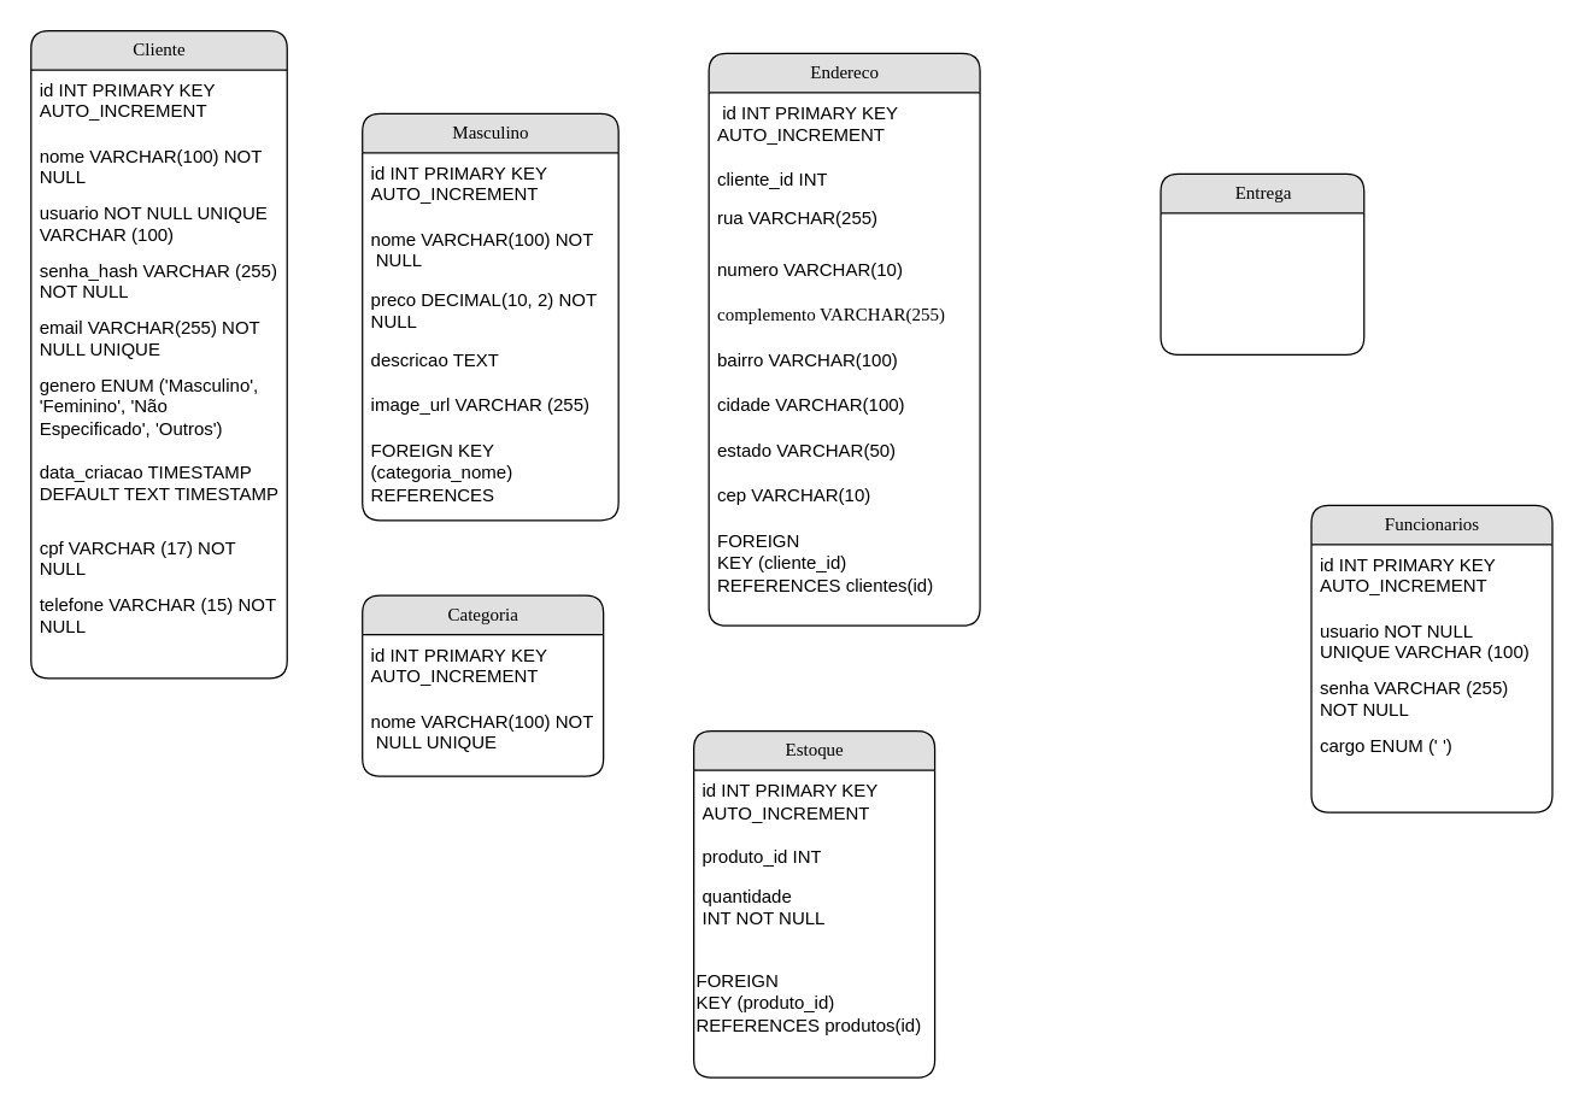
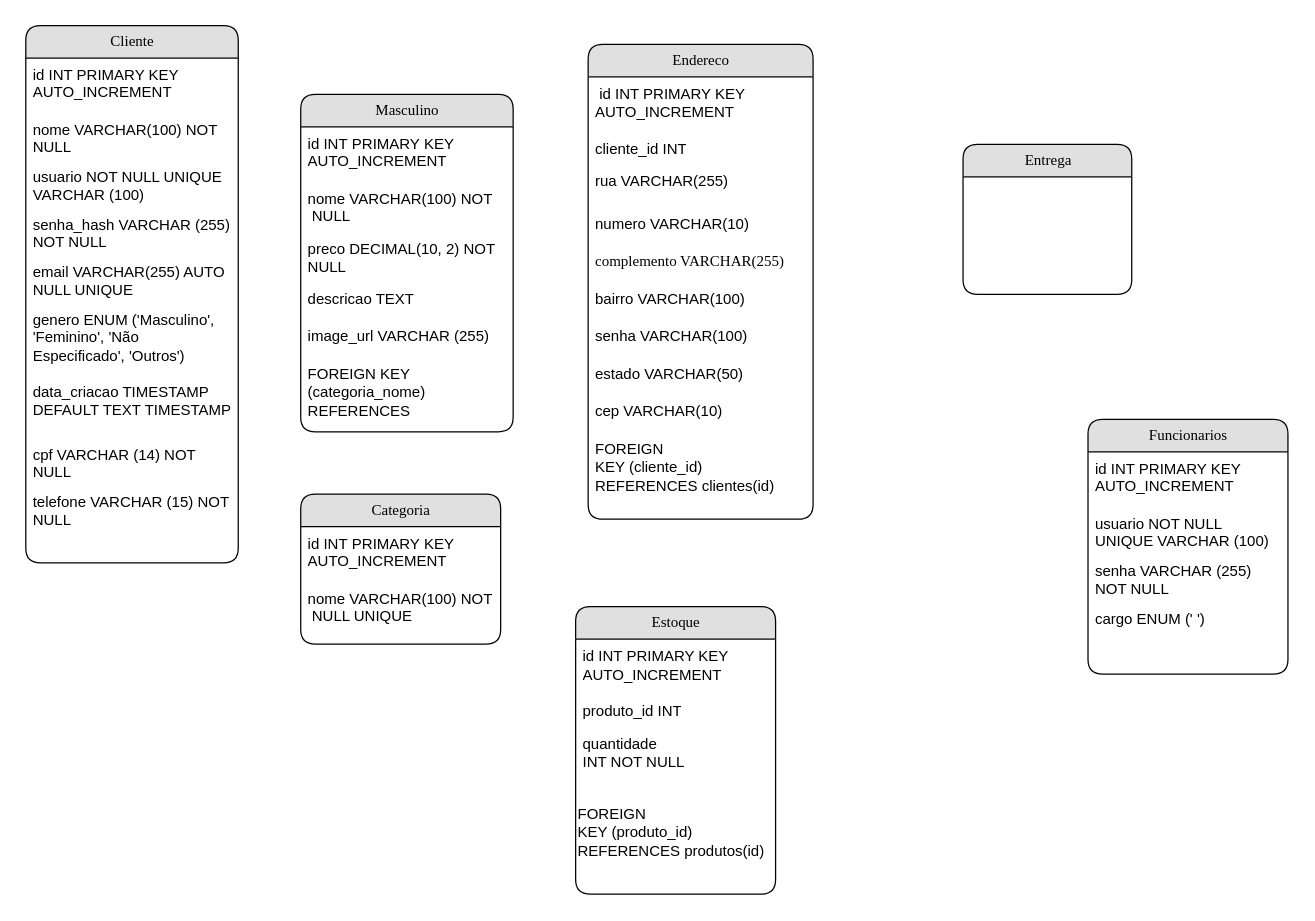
  <mxCell id="0" />
  <mxCell id="1" parent="0" />
  <mxCell id="2" value="Cliente" style="swimlane;html=1;fontStyle=0;childLayout=stackLayout;horizontal=1;startSize=26;fillColor=#e0e0e0;horizontalStack=0;resizeParent=1;resizeLast=0;collapsible=1;marginBottom=0;swimlaneFillColor=#ffffff;align=center;rounded=1;shadow=0;comic=0;labelBackgroundColor=none;strokeWidth=1;fontFamily=Verdana;fontSize=12" parent="1" vertex="1"><mxGeometry x="20" y="20" width="170" height="430" as="geometry" /></mxCell>
  <mxCell id="3" value="id &lt;span class=&quot;hljs-type&quot;&gt;INT&lt;/span&gt; &lt;span class=&quot;hljs-keyword&quot;&gt;PRIMARY&lt;/span&gt; KEY AUTO_INCREMENT" style="text;html=1;strokeColor=none;fillColor=none;spacingLeft=4;spacingRight=4;whiteSpace=wrap;overflow=hidden;rotatable=0;points=[[0,0.5],[1,0.5]];portConstraint=eastwest;" parent="2" vertex="1"><mxGeometry y="26" width="170" height="44" as="geometry" /></mxCell>
  <mxCell id="4" value="nome &lt;span class=&quot;hljs-type&quot;&gt;VARCHAR&lt;/span&gt;(&lt;span class=&quot;hljs-number&quot;&gt;100&lt;/span&gt;) &lt;span class=&quot;hljs-keyword&quot;&gt;NOT&lt;/span&gt; &lt;span class=&quot;hljs-keyword&quot;&gt;NULL&lt;/span&gt;" style="text;html=1;strokeColor=none;fillColor=none;spacingLeft=4;spacingRight=4;whiteSpace=wrap;overflow=hidden;rotatable=0;points=[[0,0.5],[1,0.5]];portConstraint=eastwest;" parent="2" vertex="1"><mxGeometry y="70" width="170" height="38" as="geometry" /></mxCell>
  <mxCell id="5" value="usuario NOT NULL UNIQUE VARCHAR (100)" style="text;html=1;strokeColor=none;fillColor=none;spacingLeft=4;spacingRight=4;whiteSpace=wrap;overflow=hidden;rotatable=0;points=[[0,0.5],[1,0.5]];portConstraint=eastwest;" vertex="1" parent="2"><mxGeometry y="108" width="170" height="38" as="geometry" /></mxCell>
  <mxCell id="6" value="senha_hash VARCHAR (255) NOT NULL" style="text;html=1;strokeColor=none;fillColor=none;spacingLeft=4;spacingRight=4;whiteSpace=wrap;overflow=hidden;rotatable=0;points=[[0,0.5],[1,0.5]];portConstraint=eastwest;" vertex="1" parent="2"><mxGeometry y="146" width="170" height="38" as="geometry" /></mxCell>
- <mxCell id="7" value="email VARCHAR(255) NOT NULL UNIQUE" style="text;html=1;strokeColor=none;fillColor=none;spacingLeft=4;spacingRight=4;whiteSpace=wrap;overflow=hidden;rotatable=0;points=[[0,0.5],[1,0.5]];portConstraint=eastwest;" vertex="1" parent="2"><mxGeometry y="184" width="170" height="38" as="geometry" /></mxCell>
+ <mxCell id="7" value="email VARCHAR(255) AUTO NULL UNIQUE" style="text;html=1;strokeColor=none;fillColor=none;spacingLeft=4;spacingRight=4;whiteSpace=wrap;overflow=hidden;rotatable=0;points=[[0,0.5],[1,0.5]];portConstraint=eastwest;" vertex="1" parent="2"><mxGeometry y="184" width="170" height="38" as="geometry" /></mxCell>
  <mxCell id="8" value="genero ENUM ('Masculino', 'Feminino', 'Não Especificado', 'Outros')" style="text;html=1;strokeColor=none;fillColor=none;spacingLeft=4;spacingRight=4;whiteSpace=wrap;overflow=hidden;rotatable=0;points=[[0,0.5],[1,0.5]];portConstraint=eastwest;" vertex="1" parent="2"><mxGeometry y="222" width="170" height="58" as="geometry" /></mxCell>
  <mxCell id="9" value="data_criacao TIMESTAMP DEFAULT TEXT TIMESTAMP" style="text;html=1;strokeColor=none;fillColor=none;spacingLeft=4;spacingRight=4;whiteSpace=wrap;overflow=hidden;rotatable=0;points=[[0,0.5],[1,0.5]];portConstraint=eastwest;" vertex="1" parent="2"><mxGeometry y="280" width="170" height="50" as="geometry" /></mxCell>
- <mxCell id="10" value="cpf VARCHAR (17) NOT NULL" style="text;html=1;strokeColor=none;fillColor=none;spacingLeft=4;spacingRight=4;whiteSpace=wrap;overflow=hidden;rotatable=0;points=[[0,0.5],[1,0.5]];portConstraint=eastwest;" vertex="1" parent="2"><mxGeometry y="330" width="170" height="38" as="geometry" /></mxCell>
+ <mxCell id="10" value="cpf VARCHAR (14) NOT NULL" style="text;html=1;strokeColor=none;fillColor=none;spacingLeft=4;spacingRight=4;whiteSpace=wrap;overflow=hidden;rotatable=0;points=[[0,0.5],[1,0.5]];portConstraint=eastwest;" vertex="1" parent="2"><mxGeometry y="330" width="170" height="38" as="geometry" /></mxCell>
  <mxCell id="11" value="telefone VARCHAR (15) NOT NULL" style="text;html=1;strokeColor=none;fillColor=none;spacingLeft=4;spacingRight=4;whiteSpace=wrap;overflow=hidden;rotatable=0;points=[[0,0.5],[1,0.5]];portConstraint=eastwest;" vertex="1" parent="2"><mxGeometry y="368" width="170" height="38" as="geometry" /></mxCell>
  <mxCell id="12" value="Endereco" style="swimlane;html=1;fontStyle=0;childLayout=stackLayout;horizontal=1;startSize=26;fillColor=#e0e0e0;horizontalStack=0;resizeParent=1;resizeLast=0;collapsible=1;marginBottom=0;swimlaneFillColor=#ffffff;align=center;rounded=1;shadow=0;comic=0;labelBackgroundColor=none;strokeWidth=1;fontFamily=Verdana;fontSize=12" parent="1" vertex="1"><mxGeometry x="470" y="35" width="180" height="380" as="geometry" /></mxCell>
  <mxCell id="13" value="&lt;span style=&quot;line-height: 115%;&quot;&gt;&lt;font&gt;&amp;nbsp;id INT PRIMARY KEY AUTO_INCREMENT&lt;/font&gt;&lt;/span&gt;" style="text;html=1;strokeColor=none;fillColor=none;spacingLeft=4;spacingRight=4;whiteSpace=wrap;overflow=hidden;rotatable=0;points=[[0,0.5],[1,0.5]];portConstraint=eastwest;" parent="12" vertex="1"><mxGeometry y="26" width="180" height="44" as="geometry" /></mxCell>
  <mxCell id="14" value="&lt;span style=&quot;line-height: 115%;&quot;&gt;&lt;font style=&quot;&quot;&gt;cliente_id INT&lt;/font&gt;&lt;/span&gt;" style="text;html=1;strokeColor=none;fillColor=none;spacingLeft=4;spacingRight=4;whiteSpace=wrap;overflow=hidden;rotatable=0;points=[[0,0.5],[1,0.5]];portConstraint=eastwest;" parent="12" vertex="1"><mxGeometry y="70" width="180" height="26" as="geometry" /></mxCell>
  <mxCell id="15" value="&lt;span style=&quot;line-height: 115%;&quot;&gt;&lt;font face=&quot;Helvetica&quot; style=&quot;&quot;&gt;rua VARCHAR(255)&lt;/font&gt;&lt;/span&gt;" style="text;html=1;strokeColor=none;fillColor=none;spacingLeft=4;spacingRight=4;whiteSpace=wrap;overflow=hidden;rotatable=0;points=[[0,0.5],[1,0.5]];portConstraint=eastwest;" parent="12" vertex="1"><mxGeometry y="96" width="180" height="34" as="geometry" /></mxCell>
  <mxCell id="16" value="&lt;span style=&quot;line-height: 115%;&quot;&gt;&lt;font face=&quot;Helvetica&quot;&gt;numero VARCHAR(10)&lt;/font&gt;&lt;/span&gt;" style="text;html=1;strokeColor=none;fillColor=none;spacingLeft=4;spacingRight=4;whiteSpace=wrap;overflow=hidden;rotatable=0;points=[[0,0.5],[1,0.5]];portConstraint=eastwest;" parent="12" vertex="1"><mxGeometry y="130" width="180" height="30" as="geometry" /></mxCell>
  <mxCell id="17" value="&lt;span style=&quot;line-height: 115%;&quot;&gt;&lt;span style=&quot;line-height: 115%; font-family: Aptos, serif;&quot;&gt;&lt;font&gt;complemento VARCHAR(255)&lt;/font&gt;&lt;/span&gt;&lt;font face=&quot;Helvetica&quot;&gt;&lt;/font&gt;&lt;/span&gt;" style="text;html=1;strokeColor=none;fillColor=none;spacingLeft=4;spacingRight=4;whiteSpace=wrap;overflow=hidden;rotatable=0;points=[[0,0.5],[1,0.5]];portConstraint=eastwest;" vertex="1" parent="12"><mxGeometry y="160" width="180" height="30" as="geometry" /></mxCell>
  <mxCell id="18" value="&lt;span style=&quot;line-height: 115%;&quot;&gt;&lt;font&gt;bairro VARCHAR(100)&lt;/font&gt;&lt;/span&gt;" style="text;html=1;strokeColor=none;fillColor=none;spacingLeft=4;spacingRight=4;whiteSpace=wrap;overflow=hidden;rotatable=0;points=[[0,0.5],[1,0.5]];portConstraint=eastwest;" vertex="1" parent="12"><mxGeometry y="190" width="180" height="30" as="geometry" /></mxCell>
- <mxCell id="19" value="&lt;span style=&quot;font-size:9.0pt;line-height:115%;&lt;br/&gt;font-family:&amp;quot;Aptos&amp;quot;,serif;mso-ascii-theme-font:minor-latin;mso-fareast-font-family:&lt;br/&gt;Aptos;mso-fareast-theme-font:minor-latin;mso-hansi-theme-font:minor-latin;&lt;br/&gt;mso-bidi-font-family:&amp;quot;Times New Roman&amp;quot;;mso-bidi-theme-font:minor-bidi;&lt;br/&gt;mso-ansi-language:PT-BR;mso-fareast-language:EN-US;mso-bidi-language:AR-SA&quot;&gt;cidade VARCHAR(100)&lt;/span&gt;" style="text;html=1;strokeColor=none;fillColor=none;spacingLeft=4;spacingRight=4;whiteSpace=wrap;overflow=hidden;rotatable=0;points=[[0,0.5],[1,0.5]];portConstraint=eastwest;" vertex="1" parent="12"><mxGeometry y="220" width="180" height="30" as="geometry" /></mxCell>
+ <mxCell id="19" value="&lt;span style=&quot;font-size:9.0pt;line-height:115%;&lt;br/&gt;font-family:&amp;quot;Aptos&amp;quot;,serif;mso-ascii-theme-font:minor-latin;mso-fareast-font-family:&lt;br/&gt;Aptos;mso-fareast-theme-font:minor-latin;mso-hansi-theme-font:minor-latin;&lt;br/&gt;mso-bidi-font-family:&amp;quot;Times New Roman&amp;quot;;mso-bidi-theme-font:minor-bidi;&lt;br/&gt;mso-ansi-language:PT-BR;mso-fareast-language:EN-US;mso-bidi-language:AR-SA&quot;&gt;senha VARCHAR(100)&lt;/span&gt;" style="text;html=1;strokeColor=none;fillColor=none;spacingLeft=4;spacingRight=4;whiteSpace=wrap;overflow=hidden;rotatable=0;points=[[0,0.5],[1,0.5]];portConstraint=eastwest;" vertex="1" parent="12"><mxGeometry y="220" width="180" height="30" as="geometry" /></mxCell>
  <mxCell id="20" value="&lt;span style=&quot;line-height: 115%;&quot;&gt;&lt;font face=&quot;Helvetica&quot; style=&quot;&quot;&gt;estado VARCHAR(50)&lt;/font&gt;&lt;/span&gt;" style="text;html=1;strokeColor=none;fillColor=none;spacingLeft=4;spacingRight=4;whiteSpace=wrap;overflow=hidden;rotatable=0;points=[[0,0.5],[1,0.5]];portConstraint=eastwest;" vertex="1" parent="12"><mxGeometry y="250" width="180" height="30" as="geometry" /></mxCell>
  <mxCell id="21" value="&lt;span style=&quot;font-size: 9pt; line-height: 115%;&quot;&gt;&lt;font face=&quot;Helvetica&quot;&gt;cep VARCHAR(10)&lt;/font&gt;&lt;/span&gt;" style="text;html=1;strokeColor=none;fillColor=none;spacingLeft=4;spacingRight=4;whiteSpace=wrap;overflow=hidden;rotatable=0;points=[[0,0.5],[1,0.5]];portConstraint=eastwest;" vertex="1" parent="12"><mxGeometry y="280" width="180" height="30" as="geometry" /></mxCell>
  <mxCell id="22" value="&lt;span style=&quot;font-size:9.0pt;line-height:115%;&lt;br/&gt;font-family:&amp;quot;Aptos&amp;quot;,serif;mso-ascii-theme-font:minor-latin;mso-fareast-font-family:&lt;br/&gt;Aptos;mso-fareast-theme-font:minor-latin;mso-hansi-theme-font:minor-latin;&lt;br/&gt;mso-bidi-font-family:&amp;quot;Times New Roman&amp;quot;;mso-bidi-theme-font:minor-bidi;&lt;br/&gt;mso-ansi-language:PT-BR;mso-fareast-language:EN-US;mso-bidi-language:AR-SA&quot;&gt;FOREIGN&lt;br/&gt;KEY (cliente_id) REFERENCES clientes(id)&lt;/span&gt;" style="text;html=1;strokeColor=none;fillColor=none;spacingLeft=4;spacingRight=4;whiteSpace=wrap;overflow=hidden;rotatable=0;points=[[0,0.5],[1,0.5]];portConstraint=eastwest;" vertex="1" parent="12"><mxGeometry y="310" width="180" height="50" as="geometry" /></mxCell>
  <mxCell id="23" value="Funcionarios" style="swimlane;html=1;fontStyle=0;childLayout=stackLayout;horizontal=1;startSize=26;fillColor=#e0e0e0;horizontalStack=0;resizeParent=1;resizeLast=0;collapsible=1;marginBottom=0;swimlaneFillColor=#ffffff;align=center;rounded=1;shadow=0;comic=0;labelBackgroundColor=none;strokeWidth=1;fontFamily=Verdana;fontSize=12" parent="1" vertex="1"><mxGeometry x="870" y="335" width="160" height="204" as="geometry" /></mxCell>
  <mxCell id="24" value="id &lt;span class=&quot;hljs-type&quot;&gt;INT&lt;/span&gt; &lt;span class=&quot;hljs-keyword&quot;&gt;PRIMARY&lt;/span&gt; KEY AUTO_INCREMENT" style="text;html=1;strokeColor=none;fillColor=none;spacingLeft=4;spacingRight=4;whiteSpace=wrap;overflow=hidden;rotatable=0;points=[[0,0.5],[1,0.5]];portConstraint=eastwest;" vertex="1" parent="23"><mxGeometry y="26" width="160" height="44" as="geometry" /></mxCell>
  <mxCell id="25" value="usuario NOT NULL UNIQUE VARCHAR (100)" style="text;html=1;strokeColor=none;fillColor=none;spacingLeft=4;spacingRight=4;whiteSpace=wrap;overflow=hidden;rotatable=0;points=[[0,0.5],[1,0.5]];portConstraint=eastwest;" vertex="1" parent="23"><mxGeometry y="70" width="160" height="38" as="geometry" /></mxCell>
  <mxCell id="26" value="senha VARCHAR (255) NOT NULL" style="text;html=1;strokeColor=none;fillColor=none;spacingLeft=4;spacingRight=4;whiteSpace=wrap;overflow=hidden;rotatable=0;points=[[0,0.5],[1,0.5]];portConstraint=eastwest;" vertex="1" parent="23"><mxGeometry y="108" width="160" height="38" as="geometry" /></mxCell>
  <mxCell id="27" value="cargo ENUM (' ')" style="text;html=1;strokeColor=none;fillColor=none;spacingLeft=4;spacingRight=4;whiteSpace=wrap;overflow=hidden;rotatable=0;points=[[0,0.5],[1,0.5]];portConstraint=eastwest;" vertex="1" parent="23"><mxGeometry y="146" width="160" height="58" as="geometry" /></mxCell>
  <mxCell id="28" value="Categoria" style="swimlane;html=1;fontStyle=0;childLayout=stackLayout;horizontal=1;startSize=26;fillColor=#e0e0e0;horizontalStack=0;resizeParent=1;resizeLast=0;collapsible=1;marginBottom=0;swimlaneFillColor=#ffffff;align=center;rounded=1;shadow=0;comic=0;labelBackgroundColor=none;strokeWidth=1;fontFamily=Verdana;fontSize=12" parent="1" vertex="1"><mxGeometry x="240" y="395" width="160" height="120" as="geometry" /></mxCell>
  <mxCell id="29" value="id&amp;nbsp;&lt;span class=&quot;hljs-type&quot;&gt;INT&lt;/span&gt;&amp;nbsp;&lt;span class=&quot;hljs-keyword&quot;&gt;PRIMARY&lt;/span&gt;&amp;nbsp;KEY AUTO_INCREMENT" style="text;html=1;strokeColor=none;fillColor=none;spacingLeft=4;spacingRight=4;whiteSpace=wrap;overflow=hidden;rotatable=0;points=[[0,0.5],[1,0.5]];portConstraint=eastwest;" vertex="1" parent="28"><mxGeometry y="26" width="160" height="44" as="geometry" /></mxCell>
  <mxCell id="30" value="nome&amp;nbsp;&lt;span class=&quot;hljs-type&quot;&gt;VARCHAR&lt;/span&gt;(&lt;span class=&quot;hljs-number&quot;&gt;100&lt;/span&gt;)&amp;nbsp;&lt;span class=&quot;hljs-keyword&quot;&gt;NOT&lt;/span&gt;&lt;div&gt;&amp;nbsp;&lt;span class=&quot;hljs-keyword&quot;&gt;NULL UNIQUE&lt;/span&gt;&lt;/div&gt;" style="text;html=1;strokeColor=none;fillColor=none;spacingLeft=4;spacingRight=4;whiteSpace=wrap;overflow=hidden;rotatable=0;points=[[0,0.5],[1,0.5]];portConstraint=eastwest;" vertex="1" parent="28"><mxGeometry y="70" width="160" height="40" as="geometry" /></mxCell>
  <mxCell id="31" value="Masculino" style="swimlane;html=1;fontStyle=0;childLayout=stackLayout;horizontal=1;startSize=26;fillColor=#e0e0e0;horizontalStack=0;resizeParent=1;resizeLast=0;collapsible=1;marginBottom=0;swimlaneFillColor=#ffffff;align=center;rounded=1;shadow=0;comic=0;labelBackgroundColor=none;strokeWidth=1;fontFamily=Verdana;fontSize=12" parent="1" vertex="1"><mxGeometry x="240" y="75" width="170" height="270" as="geometry" /></mxCell>
  <mxCell id="32" value="id&amp;nbsp;&lt;span class=&quot;hljs-type&quot;&gt;INT&lt;/span&gt;&amp;nbsp;&lt;span class=&quot;hljs-keyword&quot;&gt;PRIMARY&lt;/span&gt;&amp;nbsp;KEY AUTO_INCREMENT" style="text;html=1;strokeColor=none;fillColor=none;spacingLeft=4;spacingRight=4;whiteSpace=wrap;overflow=hidden;rotatable=0;points=[[0,0.5],[1,0.5]];portConstraint=eastwest;" parent="31" vertex="1"><mxGeometry y="26" width="170" height="44" as="geometry" /></mxCell>
  <mxCell id="33" value="nome&amp;nbsp;&lt;span class=&quot;hljs-type&quot;&gt;VARCHAR&lt;/span&gt;(&lt;span class=&quot;hljs-number&quot;&gt;100&lt;/span&gt;)&amp;nbsp;&lt;span class=&quot;hljs-keyword&quot;&gt;NOT&lt;/span&gt;&lt;div&gt;&amp;nbsp;&lt;span class=&quot;hljs-keyword&quot;&gt;NULL&lt;/span&gt;&lt;/div&gt;" style="text;html=1;strokeColor=none;fillColor=none;spacingLeft=4;spacingRight=4;whiteSpace=wrap;overflow=hidden;rotatable=0;points=[[0,0.5],[1,0.5]];portConstraint=eastwest;" parent="31" vertex="1"><mxGeometry y="70" width="170" height="40" as="geometry" /></mxCell>
  <mxCell id="34" value="&lt;span style=&quot;font-size:9.0pt;line-height:115%;&lt;br/&gt;font-family:&amp;quot;Aptos&amp;quot;,serif;mso-ascii-theme-font:minor-latin;mso-fareast-font-family:&lt;br/&gt;Aptos;mso-fareast-theme-font:minor-latin;mso-hansi-theme-font:minor-latin;&lt;br/&gt;mso-bidi-font-family:&amp;quot;Times New Roman&amp;quot;;mso-bidi-theme-font:minor-bidi;&lt;br/&gt;mso-ansi-language:PT-BR;mso-fareast-language:EN-US;mso-bidi-language:AR-SA&quot;&gt;preco DECIMAL(10, 2) NOT NULL&lt;/span&gt;" style="text;html=1;strokeColor=none;fillColor=none;spacingLeft=4;spacingRight=4;whiteSpace=wrap;overflow=hidden;rotatable=0;points=[[0,0.5],[1,0.5]];portConstraint=eastwest;" vertex="1" parent="31"><mxGeometry y="110" width="170" height="40" as="geometry" /></mxCell>
  <mxCell id="35" value="&lt;span style=&quot;font-size: 9pt; line-height: 115%;&quot;&gt;&lt;font face=&quot;Helvetica&quot;&gt;descricao TEXT&lt;/font&gt;&lt;/span&gt;" style="text;html=1;strokeColor=none;fillColor=none;spacingLeft=4;spacingRight=4;whiteSpace=wrap;overflow=hidden;rotatable=0;points=[[0,0.5],[1,0.5]];portConstraint=eastwest;" vertex="1" parent="31"><mxGeometry y="150" width="170" height="30" as="geometry" /></mxCell>
  <mxCell id="36" value="&lt;span style=&quot;font-size: 9pt; line-height: 115%;&quot;&gt;&lt;font face=&quot;Helvetica&quot;&gt;image_url VARCHAR (255)&lt;/font&gt;&lt;/span&gt;" style="text;html=1;strokeColor=none;fillColor=none;spacingLeft=4;spacingRight=4;whiteSpace=wrap;overflow=hidden;rotatable=0;points=[[0,0.5],[1,0.5]];portConstraint=eastwest;" vertex="1" parent="31"><mxGeometry y="180" width="170" height="30" as="geometry" /></mxCell>
  <mxCell id="37" value="&lt;span style=&quot;font-size: 9pt; line-height: 115%;&quot;&gt;&lt;font face=&quot;Helvetica&quot;&gt;FOREIGN KEY (categoria_nome) REFERENCES categoria(nome)&lt;/font&gt;&lt;/span&gt;" style="text;html=1;strokeColor=none;fillColor=none;spacingLeft=4;spacingRight=4;whiteSpace=wrap;overflow=hidden;rotatable=0;points=[[0,0.5],[1,0.5]];portConstraint=eastwest;" vertex="1" parent="31"><mxGeometry y="210" width="170" height="50" as="geometry" /></mxCell>
  <mxCell id="38" value="Estoque" style="swimlane;html=1;fontStyle=0;childLayout=stackLayout;horizontal=1;startSize=26;fillColor=#e0e0e0;horizontalStack=0;resizeParent=1;resizeLast=0;collapsible=1;marginBottom=0;swimlaneFillColor=#ffffff;align=center;rounded=1;shadow=0;comic=0;labelBackgroundColor=none;strokeWidth=1;fontFamily=Verdana;fontSize=12" parent="1" vertex="1"><mxGeometry x="460" y="485" width="160" height="230" as="geometry" /></mxCell>
  <mxCell id="39" value="&lt;span style=&quot;font-size:9.0pt;line-height:115%;&lt;br/&gt;font-family:&amp;quot;Aptos&amp;quot;,serif;mso-ascii-theme-font:minor-latin;mso-fareast-font-family:&lt;br/&gt;Aptos;mso-fareast-theme-font:minor-latin;mso-hansi-theme-font:minor-latin;&lt;br/&gt;mso-bidi-font-family:&amp;quot;Times New Roman&amp;quot;;mso-bidi-theme-font:minor-bidi;&lt;br/&gt;mso-ansi-language:PT-BR;mso-fareast-language:EN-US;mso-bidi-language:AR-SA&quot;&gt;id INT PRIMARY KEY AUTO_INCREMENT&lt;/span&gt;" style="text;html=1;strokeColor=none;fillColor=none;spacingLeft=4;spacingRight=4;whiteSpace=wrap;overflow=hidden;rotatable=0;points=[[0,0.5],[1,0.5]];portConstraint=eastwest;" parent="38" vertex="1"><mxGeometry y="26" width="160" height="44" as="geometry" /></mxCell>
  <mxCell id="40" value="&lt;span style=&quot;font-size:9.0pt;line-height:115%;&lt;br/&gt;font-family:&amp;quot;Aptos&amp;quot;,serif;mso-ascii-theme-font:minor-latin;mso-fareast-font-family:&lt;br/&gt;Aptos;mso-fareast-theme-font:minor-latin;mso-hansi-theme-font:minor-latin;&lt;br/&gt;mso-bidi-font-family:&amp;quot;Times New Roman&amp;quot;;mso-bidi-theme-font:minor-bidi;&lt;br/&gt;mso-ansi-language:PT-BR;mso-fareast-language:EN-US;mso-bidi-language:AR-SA&quot;&gt;produto_id INT&lt;/span&gt;" style="text;html=1;strokeColor=none;fillColor=none;spacingLeft=4;spacingRight=4;whiteSpace=wrap;overflow=hidden;rotatable=0;points=[[0,0.5],[1,0.5]];portConstraint=eastwest;" parent="38" vertex="1"><mxGeometry y="70" width="160" height="26" as="geometry" /></mxCell>
  <mxCell id="41" value="&lt;span style=&quot;font-size:9.0pt;line-height:115%;&lt;br/&gt;font-family:&amp;quot;Aptos&amp;quot;,serif;mso-ascii-theme-font:minor-latin;mso-fareast-font-family:&lt;br/&gt;Aptos;mso-fareast-theme-font:minor-latin;mso-hansi-theme-font:minor-latin;&lt;br/&gt;mso-bidi-font-family:&amp;quot;Times New Roman&amp;quot;;mso-bidi-theme-font:minor-bidi;&lt;br/&gt;mso-ansi-language:PT-BR;mso-fareast-language:EN-US;mso-bidi-language:AR-SA&quot;&gt;quantidade&lt;br/&gt;INT NOT NULL&lt;/span&gt;" style="text;html=1;strokeColor=none;fillColor=none;spacingLeft=4;spacingRight=4;whiteSpace=wrap;overflow=hidden;rotatable=0;points=[[0,0.5],[1,0.5]];portConstraint=eastwest;" parent="38" vertex="1"><mxGeometry y="96" width="160" height="44" as="geometry" /></mxCell>
  <mxCell id="42" value="&lt;p class=&quot;MsoNormal&quot;&gt;&lt;span style=&quot;font-size:9.0pt;line-height:115%;&lt;br/&gt;font-family:&amp;quot;Aptos&amp;quot;,serif;mso-ascii-theme-font:minor-latin;mso-fareast-font-family:&lt;br/&gt;Aptos;mso-fareast-theme-font:minor-latin;mso-hansi-theme-font:minor-latin;&lt;br/&gt;mso-bidi-font-family:&amp;quot;Times New Roman&amp;quot;;mso-bidi-theme-font:minor-bidi;&lt;br/&gt;mso-ansi-language:PT-BR;mso-fareast-language:EN-US;mso-bidi-language:AR-SA&quot;&gt;FOREIGN&lt;br/&gt;KEY (produto_id) REFERENCES produtos(id)&lt;/span&gt;&lt;/p&gt;" style="text;whiteSpace=wrap;html=1;" vertex="1" parent="38"><mxGeometry y="140" width="160" height="50" as="geometry" /></mxCell>
  <mxCell id="43" value="Entrega" style="swimlane;html=1;fontStyle=0;childLayout=stackLayout;horizontal=1;startSize=26;fillColor=#e0e0e0;horizontalStack=0;resizeParent=1;resizeLast=0;collapsible=1;marginBottom=0;swimlaneFillColor=#ffffff;align=center;rounded=1;shadow=0;comic=0;labelBackgroundColor=none;strokeWidth=1;fontFamily=Verdana;fontSize=12" vertex="1" parent="1"><mxGeometry x="770" y="115" width="135" height="120" as="geometry" /></mxCell>
